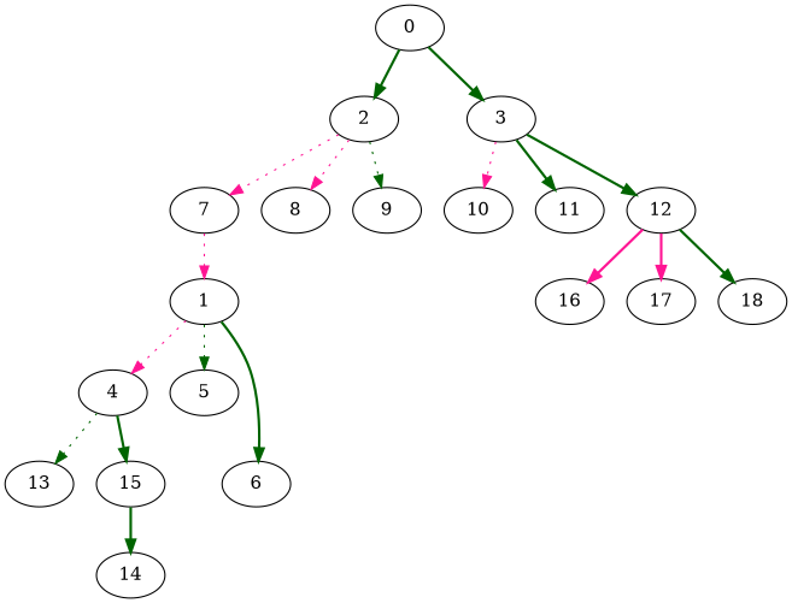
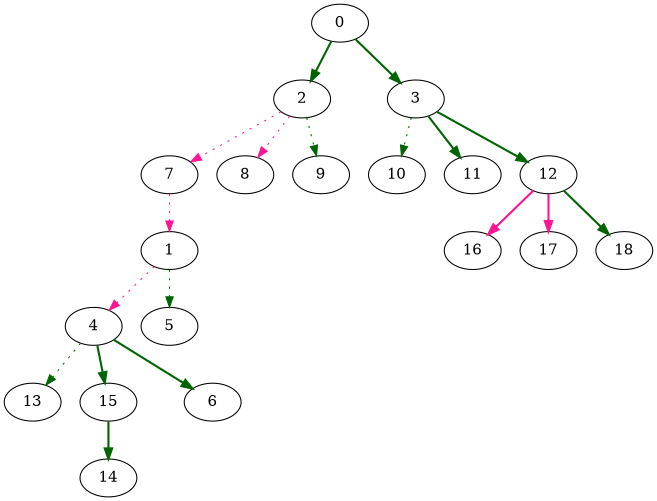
  digraph {
    node [Weight=40]
    edge [Weight=4 color=darkgreen style=bold]
    0 [Weight=50]
    2 [Weight=90]
    3 [Weight=100]
    1 [Weight=70]
    4
    5 [Weight=20]
    6 [Weight=100]
    7 [Weight=80]
    8 [Weight=50]
    9 [Weight=20]
    10 [Weight=20]
    11 [Weight=30]
    12
    13
    15
    16
    17
    18
    14
    0 -> 2 [Weight=7]
    0 -> 3
    2 -> 7 [Weight=5 color=deeppink style=dotted]
    2 -> 8 [Weight=3 color=deeppink style=dotted]
    2 -> 9 [Weight=10 style=dotted]
-   3 -> 10 [color=deeppink style=dotted]
+   3 -> 10 [style=dotted]
    3 -> 11 [Weight=6]
    3 -> 12
    1 -> 4 [Weight=10 color=deeppink style=dotted]
    1 -> 5 [Weight=7 style=dotted]
-   1 -> 6 [Weight=5]
+   4 -> 6 [Weight=5]
    4 -> 13 [style=dotted]
    4 -> 15
    7 -> 1 [Weight=9 color=deeppink style=dotted]
    12 -> 16 [color=deeppink]
    12 -> 17 [color=deeppink]
    12 -> 18
    15 -> 14
  }
